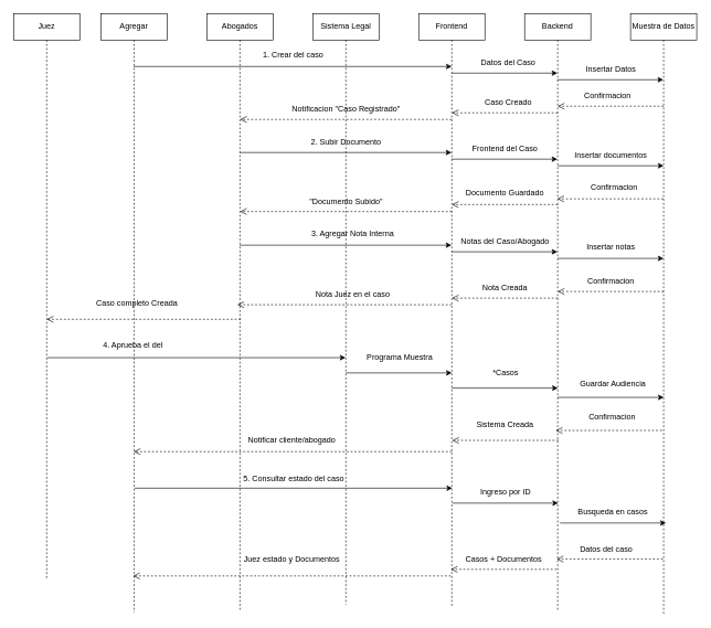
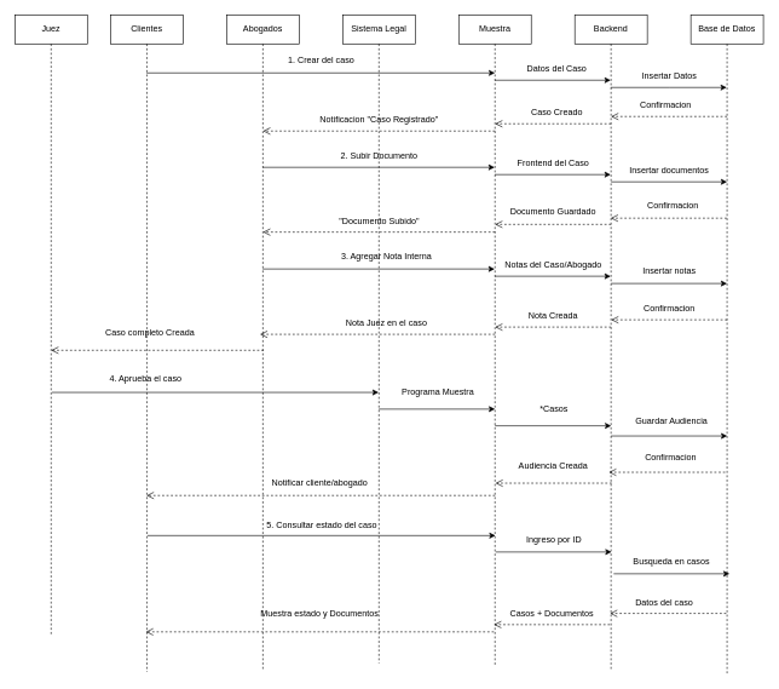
  <mxCell id="0" />
  <mxCell id="1" parent="0" />
- <mxCell id="2" value="Agregar" style="shape=umlLifeline;perimeter=lifelinePerimeter;whiteSpace=wrap;html=1;container=1;dropTarget=0;collapsible=0;recursiveResize=0;outlineConnect=0;portConstraint=eastwest;newEdgeStyle={&quot;curved&quot;:0,&quot;rounded&quot;:0};" parent="1" vertex="1"><mxGeometry x="152" y="20" width="100" height="905" as="geometry" /></mxCell>
+ <mxCell id="2" value="Clientes" style="shape=umlLifeline;perimeter=lifelinePerimeter;whiteSpace=wrap;html=1;container=1;dropTarget=0;collapsible=0;recursiveResize=0;outlineConnect=0;portConstraint=eastwest;newEdgeStyle={&quot;curved&quot;:0,&quot;rounded&quot;:0};" parent="1" vertex="1"><mxGeometry x="152" y="20" width="100" height="905" as="geometry" /></mxCell>
  <mxCell id="3" value="Abogados" style="shape=umlLifeline;perimeter=lifelinePerimeter;whiteSpace=wrap;html=1;container=1;dropTarget=0;collapsible=0;recursiveResize=0;outlineConnect=0;portConstraint=eastwest;newEdgeStyle={&quot;curved&quot;:0,&quot;rounded&quot;:0};" parent="1" vertex="1"><mxGeometry x="312" y="20" width="100" height="903" as="geometry" /></mxCell>
  <mxCell id="4" value="Sistema Legal" style="shape=umlLifeline;perimeter=lifelinePerimeter;whiteSpace=wrap;html=1;container=1;dropTarget=0;collapsible=0;recursiveResize=0;outlineConnect=0;portConstraint=eastwest;newEdgeStyle={&quot;curved&quot;:0,&quot;rounded&quot;:0};" parent="1" vertex="1"><mxGeometry x="472" y="20" width="100" height="893" as="geometry" /></mxCell>
- <mxCell id="5" value="Frontend" style="shape=umlLifeline;perimeter=lifelinePerimeter;whiteSpace=wrap;html=1;container=1;dropTarget=0;collapsible=0;recursiveResize=0;outlineConnect=0;portConstraint=eastwest;newEdgeStyle={&quot;curved&quot;:0,&quot;rounded&quot;:0};" parent="1" vertex="1"><mxGeometry x="632" y="20" width="100" height="897" as="geometry" /></mxCell>
+ <mxCell id="5" value="Muestra" style="shape=umlLifeline;perimeter=lifelinePerimeter;whiteSpace=wrap;html=1;container=1;dropTarget=0;collapsible=0;recursiveResize=0;outlineConnect=0;portConstraint=eastwest;newEdgeStyle={&quot;curved&quot;:0,&quot;rounded&quot;:0};" parent="1" vertex="1"><mxGeometry x="632" y="20" width="100" height="897" as="geometry" /></mxCell>
  <mxCell id="6" value="Backend" style="shape=umlLifeline;perimeter=lifelinePerimeter;whiteSpace=wrap;html=1;container=1;dropTarget=0;collapsible=0;recursiveResize=0;outlineConnect=0;portConstraint=eastwest;newEdgeStyle={&quot;curved&quot;:0,&quot;rounded&quot;:0};" parent="1" vertex="1"><mxGeometry x="792" y="20" width="100" height="904" as="geometry" /></mxCell>
- <mxCell id="7" value="Muestra de Datos" style="shape=umlLifeline;perimeter=lifelinePerimeter;whiteSpace=wrap;html=1;container=1;dropTarget=0;collapsible=0;recursiveResize=0;outlineConnect=0;portConstraint=eastwest;newEdgeStyle={&quot;curved&quot;:0,&quot;rounded&quot;:0};" parent="1" vertex="1"><mxGeometry x="952" y="20" width="100" height="907" as="geometry" /></mxCell>
+ <mxCell id="7" value="Base de Datos" style="shape=umlLifeline;perimeter=lifelinePerimeter;whiteSpace=wrap;html=1;container=1;dropTarget=0;collapsible=0;recursiveResize=0;outlineConnect=0;portConstraint=eastwest;newEdgeStyle={&quot;curved&quot;:0,&quot;rounded&quot;:0};" parent="1" vertex="1"><mxGeometry x="952" y="20" width="100" height="907" as="geometry" /></mxCell>
  <mxCell id="8" value="" style="endArrow=classic;html=1;rounded=0;" parent="1" edge="1" source="2"><mxGeometry width="50" height="50" relative="1" as="geometry"><mxPoint x="362.087" y="100" as="sourcePoint" /><mxPoint x="681.92" y="100" as="targetPoint" /></mxGeometry></mxCell>
  <mxCell id="9" value="1. Crear del caso" style="text;html=1;align=center;verticalAlign=middle;resizable=0;points=[];autosize=1;strokeColor=none;fillColor=none;" parent="1" vertex="1"><mxGeometry x="377" y="67" width="130" height="30" as="geometry" /></mxCell>
  <mxCell id="10" value="" style="endArrow=classic;html=1;rounded=0;" parent="1" edge="1"><mxGeometry width="50" height="50" relative="1" as="geometry"><mxPoint x="681.667" y="110" as="sourcePoint" /><mxPoint x="841.5" y="110" as="targetPoint" /></mxGeometry></mxCell>
  <mxCell id="11" value="Datos del Caso" style="text;html=1;align=center;verticalAlign=middle;resizable=0;points=[];autosize=1;strokeColor=none;fillColor=none;" parent="1" vertex="1"><mxGeometry x="712" y="80" width="110" height="30" as="geometry" /></mxCell>
  <mxCell id="12" value="" style="endArrow=classic;html=1;rounded=0;" parent="1" source="6" target="7" edge="1"><mxGeometry width="50" height="50" relative="1" as="geometry"><mxPoint x="902" y="220" as="sourcePoint" /><mxPoint x="952" y="170" as="targetPoint" /><Array as="points"><mxPoint x="922" y="120" /></Array></mxGeometry></mxCell>
  <mxCell id="13" value="Insertar Datos" style="text;html=1;align=center;verticalAlign=middle;resizable=0;points=[];autosize=1;strokeColor=none;fillColor=none;" parent="1" vertex="1"><mxGeometry x="872" y="90" width="100" height="30" as="geometry" /></mxCell>
  <mxCell id="14" value="Confirmacion" style="text;html=1;align=center;verticalAlign=middle;resizable=0;points=[];autosize=1;strokeColor=none;fillColor=none;" parent="1" vertex="1"><mxGeometry x="872" y="130" width="90" height="30" as="geometry" /></mxCell>
  <mxCell id="15" value="Caso Creado" style="text;html=1;align=center;verticalAlign=middle;resizable=0;points=[];autosize=1;strokeColor=none;fillColor=none;" parent="1" vertex="1"><mxGeometry x="722" y="140" width="90" height="30" as="geometry" /></mxCell>
  <mxCell id="16" value="Notificacion &quot;Caso Registrado&lt;span style=&quot;background-color: transparent; color: light-dark(rgb(0, 0, 0), rgb(255, 255, 255));&quot;&gt;&quot;&lt;/span&gt;" style="text;html=1;align=center;verticalAlign=middle;resizable=0;points=[];autosize=1;strokeColor=none;fillColor=none;" parent="1" vertex="1"><mxGeometry x="427" y="150" width="190" height="30" as="geometry" /></mxCell>
  <mxCell id="17" value="" style="endArrow=classic;html=1;rounded=0;" parent="1" target="5" edge="1"><mxGeometry width="50" height="50" relative="1" as="geometry"><mxPoint x="361.667" y="230" as="sourcePoint" /><mxPoint x="521.5" y="230" as="targetPoint" /></mxGeometry></mxCell>
  <mxCell id="18" value="2. Subir Documento" style="text;html=1;align=center;verticalAlign=middle;resizable=0;points=[];autosize=1;strokeColor=none;fillColor=none;" parent="1" vertex="1"><mxGeometry x="457" y="200" width="130" height="30" as="geometry" /></mxCell>
  <mxCell id="19" value="" style="endArrow=classic;html=1;rounded=0;" parent="1" edge="1"><mxGeometry width="50" height="50" relative="1" as="geometry"><mxPoint x="681.667" y="240" as="sourcePoint" /><mxPoint x="841.5" y="240" as="targetPoint" /></mxGeometry></mxCell>
  <mxCell id="20" value="" style="endArrow=classic;html=1;rounded=0;" parent="1" edge="1"><mxGeometry width="50" height="50" relative="1" as="geometry"><mxPoint x="842.087" y="250" as="sourcePoint" /><mxPoint x="1001.92" y="250" as="targetPoint" /></mxGeometry></mxCell>
  <mxCell id="21" value="" style="endArrow=classic;html=1;rounded=0;" parent="1" target="5" edge="1"><mxGeometry width="50" height="50" relative="1" as="geometry"><mxPoint x="361.667" y="370" as="sourcePoint" /><mxPoint x="521.5" y="370" as="targetPoint" /></mxGeometry></mxCell>
  <mxCell id="22" value="" style="endArrow=classic;html=1;rounded=0;" parent="1" edge="1"><mxGeometry width="50" height="50" relative="1" as="geometry"><mxPoint x="681.667" y="380" as="sourcePoint" /><mxPoint x="841.5" y="380" as="targetPoint" /></mxGeometry></mxCell>
  <mxCell id="23" value="" style="endArrow=classic;html=1;rounded=0;" parent="1" edge="1"><mxGeometry width="50" height="50" relative="1" as="geometry"><mxPoint x="842.087" y="390" as="sourcePoint" /><mxPoint x="1001.92" y="390" as="targetPoint" /></mxGeometry></mxCell>
  <mxCell id="24" value="Frontend del Caso" style="text;html=1;align=center;verticalAlign=middle;resizable=0;points=[];autosize=1;strokeColor=none;fillColor=none;" parent="1" vertex="1"><mxGeometry x="692" y="209" width="140" height="30" as="geometry" /></mxCell>
  <mxCell id="25" value="Insertar documentos" style="text;html=1;align=center;verticalAlign=middle;resizable=0;points=[];autosize=1;strokeColor=none;fillColor=none;" parent="1" vertex="1"><mxGeometry x="857" y="220" width="130" height="30" as="geometry" /></mxCell>
  <mxCell id="26" value="Confirmacion" style="text;html=1;align=center;verticalAlign=middle;resizable=0;points=[];autosize=1;strokeColor=none;fillColor=none;" parent="1" vertex="1"><mxGeometry x="882" y="268" width="90" height="30" as="geometry" /></mxCell>
  <mxCell id="27" value="Documento Guardado" style="text;html=1;align=center;verticalAlign=middle;resizable=0;points=[];autosize=1;strokeColor=none;fillColor=none;" parent="1" vertex="1"><mxGeometry x="692" y="276" width="140" height="30" as="geometry" /></mxCell>
  <mxCell id="28" value="&quot;Documento Subido&quot;" style="text;html=1;align=center;verticalAlign=middle;resizable=0;points=[];autosize=1;strokeColor=none;fillColor=none;" parent="1" vertex="1"><mxGeometry x="457" y="290" width="130" height="30" as="geometry" /></mxCell>
  <mxCell id="29" value="3. Agregar Nota Interna" style="text;html=1;align=center;verticalAlign=middle;resizable=0;points=[];autosize=1;strokeColor=none;fillColor=none;" parent="1" vertex="1"><mxGeometry x="457" y="338" width="150" height="30" as="geometry" /></mxCell>
  <mxCell id="30" value="Notas del Caso/Abogado" style="text;html=1;align=center;verticalAlign=middle;resizable=0;points=[];autosize=1;strokeColor=none;fillColor=none;" parent="1" vertex="1"><mxGeometry x="682" y="350" width="160" height="30" as="geometry" /></mxCell>
  <mxCell id="31" value="Insertar notas" style="text;html=1;align=center;verticalAlign=middle;resizable=0;points=[];autosize=1;strokeColor=none;fillColor=none;" parent="1" vertex="1"><mxGeometry x="872" y="358" width="100" height="30" as="geometry" /></mxCell>
  <mxCell id="32" value="Confirmacion" style="text;html=1;align=center;verticalAlign=middle;resizable=0;points=[];autosize=1;strokeColor=none;fillColor=none;" parent="1" vertex="1"><mxGeometry x="877" y="410" width="90" height="30" as="geometry" /></mxCell>
  <mxCell id="33" value="Nota Creada" style="text;html=1;align=center;verticalAlign=middle;resizable=0;points=[];autosize=1;strokeColor=none;fillColor=none;" parent="1" vertex="1"><mxGeometry x="717" y="420" width="90" height="30" as="geometry" /></mxCell>
  <mxCell id="34" value="Nota Juez en el caso" style="text;html=1;align=center;verticalAlign=middle;resizable=0;points=[];autosize=1;strokeColor=none;fillColor=none;" parent="1" vertex="1"><mxGeometry x="457" y="430" width="150" height="30" as="geometry" /></mxCell>
  <mxCell id="35" value="" style="endArrow=classic;html=1;rounded=0;" parent="1" edge="1"><mxGeometry width="50" height="50" relative="1" as="geometry"><mxPoint x="202.797" y="737.23" as="sourcePoint" /><mxPoint x="682.63" y="737.23" as="targetPoint" /></mxGeometry></mxCell>
  <mxCell id="36" value="5. Consultar estado del caso" style="text;html=1;align=center;verticalAlign=middle;resizable=0;points=[];autosize=1;strokeColor=none;fillColor=none;" parent="1" vertex="1"><mxGeometry x="357.63" y="709.82" width="170" height="26" as="geometry" /></mxCell>
  <mxCell id="37" value="" style="endArrow=classic;html=1;rounded=0;" parent="1" edge="1"><mxGeometry width="50" height="50" relative="1" as="geometry"><mxPoint x="682.797" y="759.82" as="sourcePoint" /><mxPoint x="842.63" y="759.82" as="targetPoint" /></mxGeometry></mxCell>
  <mxCell id="38" value="Ingreso por ID" style="text;html=1;align=center;verticalAlign=middle;resizable=0;points=[];autosize=1;strokeColor=none;fillColor=none;" parent="1" vertex="1"><mxGeometry x="712.8" y="727.82" width="100" height="30" as="geometry" /></mxCell>
  <mxCell id="39" value="" style="endArrow=classic;html=1;rounded=0;" parent="1" edge="1"><mxGeometry width="50" height="50" relative="1" as="geometry"><mxPoint x="845.547" y="789.82" as="sourcePoint" /><mxPoint x="1005.38" y="789.82" as="targetPoint" /></mxGeometry></mxCell>
  <mxCell id="40" value="Busqueda en casos" style="text;html=1;align=center;verticalAlign=middle;resizable=0;points=[];autosize=1;strokeColor=none;fillColor=none;" parent="1" vertex="1"><mxGeometry x="860.46" y="757.82" width="130" height="30" as="geometry" /></mxCell>
  <mxCell id="41" value="Datos del caso" style="text;html=1;align=center;verticalAlign=middle;resizable=0;points=[];autosize=1;strokeColor=none;fillColor=none;" parent="1" vertex="1"><mxGeometry x="865.46" y="814.82" width="100" height="30" as="geometry" /></mxCell>
  <mxCell id="42" value="Casos + Documentos" style="text;html=1;align=center;verticalAlign=middle;resizable=0;points=[];autosize=1;strokeColor=none;fillColor=none;" parent="1" vertex="1"><mxGeometry x="690.46" y="829.82" width="140" height="30" as="geometry" /></mxCell>
- <mxCell id="43" value="Juez estado y Documentos" style="text;html=1;align=center;verticalAlign=middle;resizable=0;points=[];autosize=1;strokeColor=none;fillColor=none;" parent="1" vertex="1"><mxGeometry x="345.46" y="829.82" width="190" height="30" as="geometry" /></mxCell>
+ <mxCell id="43" value="Muestra estado y Documentos" style="text;html=1;align=center;verticalAlign=middle;resizable=0;points=[];autosize=1;strokeColor=none;fillColor=none;" parent="1" vertex="1"><mxGeometry x="345.46" y="829.82" width="190" height="30" as="geometry" /></mxCell>
  <mxCell id="44" value="" style="html=1;verticalAlign=bottom;endArrow=open;dashed=1;endSize=8;curved=0;rounded=0;" parent="1" edge="1"><mxGeometry relative="1" as="geometry"><mxPoint x="681.92" y="180" as="sourcePoint" /><mxPoint x="362.087" y="180" as="targetPoint" /></mxGeometry></mxCell>
  <mxCell id="45" value="" style="html=1;verticalAlign=bottom;endArrow=open;dashed=1;endSize=8;curved=0;rounded=0;" parent="1" edge="1"><mxGeometry relative="1" as="geometry"><mxPoint x="841.92" y="170" as="sourcePoint" /><mxPoint x="682.087" y="170" as="targetPoint" /></mxGeometry></mxCell>
  <mxCell id="46" value="" style="html=1;verticalAlign=bottom;endArrow=open;dashed=1;endSize=8;curved=0;rounded=0;" parent="1" edge="1"><mxGeometry relative="1" as="geometry"><mxPoint x="1001.83" y="160" as="sourcePoint" /><mxPoint x="841.997" y="160" as="targetPoint" /></mxGeometry></mxCell>
  <mxCell id="47" value="" style="html=1;verticalAlign=bottom;endArrow=open;dashed=1;endSize=8;curved=0;rounded=0;" parent="1" source="7" target="6" edge="1"><mxGeometry relative="1" as="geometry"><mxPoint x="972" y="330" as="sourcePoint" /><mxPoint x="892" y="330" as="targetPoint" /><Array as="points"><mxPoint x="972" y="300" /></Array></mxGeometry></mxCell>
  <mxCell id="48" value="" style="html=1;verticalAlign=bottom;endArrow=open;dashed=1;endSize=8;curved=0;rounded=0;" parent="1" edge="1"><mxGeometry relative="1" as="geometry"><mxPoint x="841.92" y="308.58" as="sourcePoint" /><mxPoint x="682.087" y="308.58" as="targetPoint" /></mxGeometry></mxCell>
  <mxCell id="49" value="" style="html=1;verticalAlign=bottom;endArrow=open;dashed=1;endSize=8;curved=0;rounded=0;" parent="1" edge="1"><mxGeometry relative="1" as="geometry"><mxPoint x="681.92" y="319.17" as="sourcePoint" /><mxPoint x="362.087" y="319.17" as="targetPoint" /></mxGeometry></mxCell>
  <mxCell id="50" value="" style="html=1;verticalAlign=bottom;endArrow=open;dashed=1;endSize=8;curved=0;rounded=0;" parent="1" edge="1"><mxGeometry relative="1" as="geometry"><mxPoint x="1001.92" y="440" as="sourcePoint" /><mxPoint x="842.087" y="440" as="targetPoint" /></mxGeometry></mxCell>
  <mxCell id="51" value="" style="html=1;verticalAlign=bottom;endArrow=open;dashed=1;endSize=8;curved=0;rounded=0;" parent="1" edge="1"><mxGeometry relative="1" as="geometry"><mxPoint x="842" y="450" as="sourcePoint" /><mxPoint x="682.167" y="450" as="targetPoint" /></mxGeometry></mxCell>
  <mxCell id="52" value="" style="html=1;verticalAlign=bottom;endArrow=open;dashed=1;endSize=8;curved=0;rounded=0;" parent="1" edge="1"><mxGeometry relative="1" as="geometry"><mxPoint x="681.92" y="460" as="sourcePoint" /><mxPoint x="358" y="460" as="targetPoint" /></mxGeometry></mxCell>
  <mxCell id="53" value="" style="html=1;verticalAlign=bottom;endArrow=open;dashed=1;endSize=8;curved=0;rounded=0;" parent="1" edge="1"><mxGeometry relative="1" as="geometry"><mxPoint x="1000.79" y="844.4" as="sourcePoint" /><mxPoint x="840.457" y="844.4" as="targetPoint" /></mxGeometry></mxCell>
  <mxCell id="54" value="" style="html=1;verticalAlign=bottom;endArrow=open;dashed=1;endSize=8;curved=0;rounded=0;" parent="1" edge="1"><mxGeometry relative="1" as="geometry"><mxPoint x="840.38" y="859.82" as="sourcePoint" /><mxPoint x="680.547" y="859.82" as="targetPoint" /></mxGeometry></mxCell>
  <mxCell id="55" value="" style="html=1;verticalAlign=bottom;endArrow=open;dashed=1;endSize=8;curved=0;rounded=0;" parent="1" edge="1"><mxGeometry relative="1" as="geometry"><mxPoint x="680.46" y="869.82" as="sourcePoint" /><mxPoint x="200.627" y="869.82" as="targetPoint" /></mxGeometry></mxCell>
  <mxCell id="56" value="Juez" style="shape=umlLifeline;perimeter=lifelinePerimeter;whiteSpace=wrap;html=1;container=1;dropTarget=0;collapsible=0;recursiveResize=0;outlineConnect=0;portConstraint=eastwest;newEdgeStyle={&quot;curved&quot;:0,&quot;rounded&quot;:0};" vertex="1" parent="1"><mxGeometry x="20" y="20" width="100" height="853" as="geometry" /></mxCell>
  <mxCell id="57" value="" style="endArrow=classic;html=1;rounded=0;" edge="1" parent="1" target="4"><mxGeometry width="50" height="50" relative="1" as="geometry"><mxPoint x="71.004" y="540" as="sourcePoint" /><mxPoint x="363.18" y="540" as="targetPoint" /></mxGeometry></mxCell>
  <mxCell id="58" value="" style="html=1;verticalAlign=bottom;endArrow=open;dashed=1;endSize=8;curved=0;rounded=0;" edge="1" parent="1"><mxGeometry relative="1" as="geometry"><mxPoint x="362.96" y="482" as="sourcePoint" /><mxPoint x="70" y="482" as="targetPoint" /></mxGeometry></mxCell>
  <mxCell id="59" value="Caso completo Creada" style="text;html=1;align=center;verticalAlign=middle;resizable=0;points=[];autosize=1;strokeColor=none;fillColor=none;" vertex="1" parent="1"><mxGeometry x="137" y="445" width="137" height="26" as="geometry" /></mxCell>
- <mxCell id="60" value="4. Aprueba el del" style="text;html=1;align=center;verticalAlign=middle;resizable=0;points=[];autosize=1;strokeColor=none;fillColor=none;" vertex="1" parent="1"><mxGeometry x="141" y="508" width="117" height="26" as="geometry" /></mxCell>
+ <mxCell id="60" value="4. Aprueba el caso" style="text;html=1;align=center;verticalAlign=middle;resizable=0;points=[];autosize=1;strokeColor=none;fillColor=none;" vertex="1" parent="1"><mxGeometry x="141" y="508" width="117" height="26" as="geometry" /></mxCell>
  <mxCell id="61" value="" style="endArrow=classic;html=1;rounded=0;" edge="1" parent="1"><mxGeometry width="50" height="50" relative="1" as="geometry"><mxPoint x="521.824" y="563" as="sourcePoint" /><mxPoint x="682" y="563" as="targetPoint" /></mxGeometry></mxCell>
  <mxCell id="62" value="Programa Muestra" style="text;html=1;align=center;verticalAlign=middle;resizable=0;points=[];autosize=1;strokeColor=none;fillColor=none;" vertex="1" parent="1"><mxGeometry x="540" y="527" width="126" height="26" as="geometry" /></mxCell>
  <mxCell id="63" value="" style="endArrow=classic;html=1;rounded=0;" edge="1" parent="1"><mxGeometry width="50" height="50" relative="1" as="geometry"><mxPoint x="681.914" y="586" as="sourcePoint" /><mxPoint x="842.09" y="586" as="targetPoint" /></mxGeometry></mxCell>
  <mxCell id="64" value="*Casos" style="text;html=1;align=center;verticalAlign=middle;resizable=0;points=[];autosize=1;strokeColor=none;fillColor=none;" vertex="1" parent="1"><mxGeometry x="725" y="550" width="75" height="26" as="geometry" /></mxCell>
  <mxCell id="65" value="Guardar Audiencia" style="text;html=1;align=center;verticalAlign=middle;resizable=0;points=[];autosize=1;strokeColor=none;fillColor=none;" vertex="1" parent="1"><mxGeometry x="866" y="566" width="117" height="26" as="geometry" /></mxCell>
  <mxCell id="66" value="" style="endArrow=classic;html=1;rounded=0;" edge="1" parent="1"><mxGeometry width="50" height="50" relative="1" as="geometry"><mxPoint x="842.004" y="600" as="sourcePoint" /><mxPoint x="1002.18" y="600" as="targetPoint" /></mxGeometry></mxCell>
  <mxCell id="67" value="" style="html=1;verticalAlign=bottom;endArrow=open;dashed=1;endSize=8;curved=0;rounded=0;" edge="1" parent="1"><mxGeometry relative="1" as="geometry"><mxPoint x="999.33" y="650" as="sourcePoint" /><mxPoint x="838.997" y="650" as="targetPoint" /></mxGeometry></mxCell>
  <mxCell id="68" value="Confirmacion" style="text;html=1;align=center;verticalAlign=middle;resizable=0;points=[];autosize=1;strokeColor=none;fillColor=none;" vertex="1" parent="1"><mxGeometry x="879.46" y="617" width="89" height="26" as="geometry" /></mxCell>
  <mxCell id="69" value="" style="html=1;verticalAlign=bottom;endArrow=open;dashed=1;endSize=8;curved=0;rounded=0;" edge="1" parent="1"><mxGeometry relative="1" as="geometry"><mxPoint x="842.97" y="665" as="sourcePoint" /><mxPoint x="682.637" y="665" as="targetPoint" /></mxGeometry></mxCell>
- <mxCell id="70" value="Sistema Creada" style="text;html=1;align=center;verticalAlign=middle;resizable=0;points=[];autosize=1;strokeColor=none;fillColor=none;" vertex="1" parent="1"><mxGeometry x="705.5" y="629" width="113" height="26" as="geometry" /></mxCell>
+ <mxCell id="70" value="Audiencia Creada" style="text;html=1;align=center;verticalAlign=middle;resizable=0;points=[];autosize=1;strokeColor=none;fillColor=none;" vertex="1" parent="1"><mxGeometry x="705.5" y="629" width="113" height="26" as="geometry" /></mxCell>
  <mxCell id="71" value="" style="html=1;verticalAlign=bottom;endArrow=open;dashed=1;endSize=8;curved=0;rounded=0;" edge="1" parent="1" target="2"><mxGeometry relative="1" as="geometry"><mxPoint x="682" y="682" as="sourcePoint" /><mxPoint x="521.667" y="682" as="targetPoint" /></mxGeometry></mxCell>
  <mxCell id="72" value="Notificar cliente/abogado" style="text;html=1;align=center;verticalAlign=middle;resizable=0;points=[];autosize=1;strokeColor=none;fillColor=none;" vertex="1" parent="1"><mxGeometry x="365.46" y="651" width="150" height="26" as="geometry" /></mxCell>
